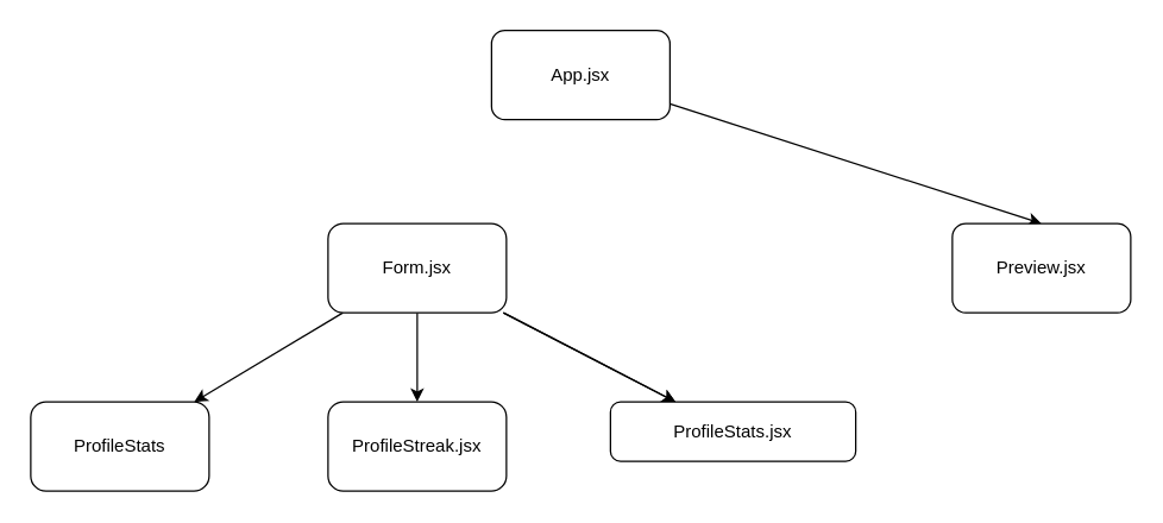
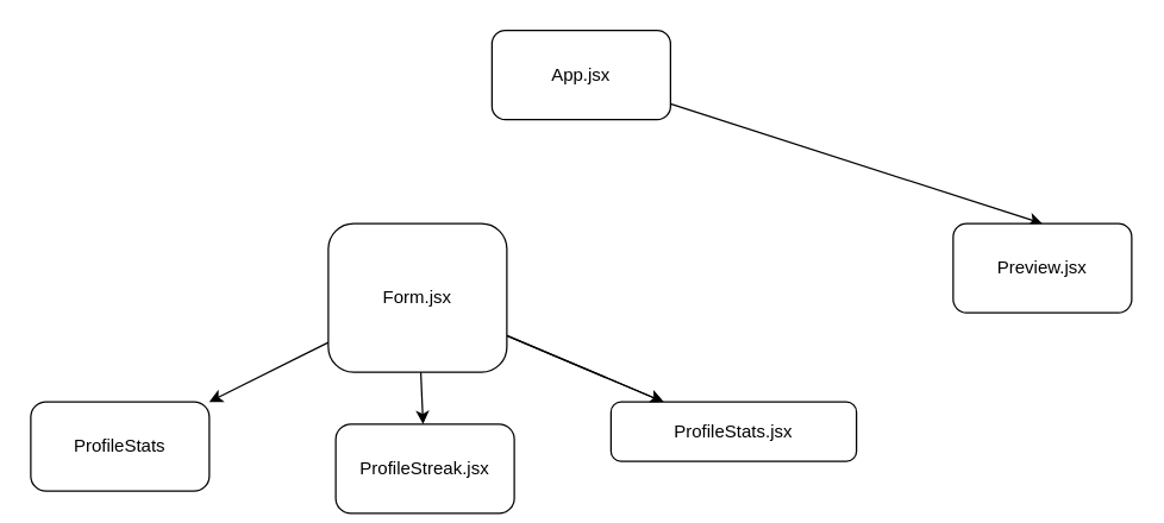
  <mxCell id="0" />
  <mxCell id="1" parent="0" />
  <mxCell id="2" value="" style="edgeStyle=none;html=1;entryX=0.5;entryY=0;entryDx=0;entryDy=0;" edge="1" parent="1" source="3" target="9"><mxGeometry relative="1" as="geometry" /></mxCell>
  <mxCell id="3" value="App.jsx" style="rounded=1;whiteSpace=wrap;html=1;" vertex="1" parent="1"><mxGeometry x="330" y="20" width="120" height="60" as="geometry" /></mxCell>
  <mxCell id="4" value="" style="edgeStyle=none;html=1;" edge="1" parent="1" source="8" target="10"><mxGeometry relative="1" as="geometry" /></mxCell>
  <mxCell id="5" value="" style="edgeStyle=none;html=1;" edge="1" parent="1" source="8" target="11"><mxGeometry relative="1" as="geometry" /></mxCell>
  <mxCell id="6" value="" style="edgeStyle=none;html=1;" edge="1" parent="1" source="8" target="11"><mxGeometry relative="1" as="geometry" /></mxCell>
  <mxCell id="7" value="" style="edgeStyle=none;html=1;" edge="1" parent="1" source="8" target="12"><mxGeometry relative="1" as="geometry" /></mxCell>
- <mxCell id="8" value="Form.jsx&lt;br&gt;" style="rounded=1;whiteSpace=wrap;html=1;arcSize=17;" vertex="1" parent="1"><mxGeometry x="220" y="150" width="120" height="60" as="geometry" /></mxCell>
+ <mxCell id="8" value="Form.jsx&lt;br&gt;" style="rounded=1;whiteSpace=wrap;html=1;arcSize=17;" vertex="1" parent="1"><mxGeometry x="220" y="150" width="120" height="100" as="geometry" /></mxCell>
  <mxCell id="9" value="Preview.jsx&lt;br&gt;" style="rounded=1;whiteSpace=wrap;html=1;shadow=0;glass=0;" vertex="1" parent="1"><mxGeometry x="640" y="150" width="120" height="60" as="geometry" /></mxCell>
  <mxCell id="10" value="ProfileStats&lt;br&gt;" style="rounded=1;whiteSpace=wrap;html=1;arcSize=17;" vertex="1" parent="1"><mxGeometry x="20" y="270" width="120" height="60" as="geometry" /></mxCell>
  <mxCell id="11" value="ProfileStats.jsx&lt;br&gt;" style="rounded=1;whiteSpace=wrap;html=1;arcSize=17;" vertex="1" parent="1"><mxGeometry x="410" y="270" width="165" height="40" as="geometry" /></mxCell>
- <mxCell id="12" value="ProfileStreak.jsx" style="rounded=1;whiteSpace=wrap;html=1;arcSize=17;" vertex="1" parent="1"><mxGeometry x="220" y="270" width="120" height="60" as="geometry" /></mxCell>
+ <mxCell id="12" value="ProfileStreak.jsx" style="rounded=1;whiteSpace=wrap;html=1;arcSize=17;" vertex="1" parent="1"><mxGeometry x="225" y="285" width="120" height="60" as="geometry" /></mxCell>
